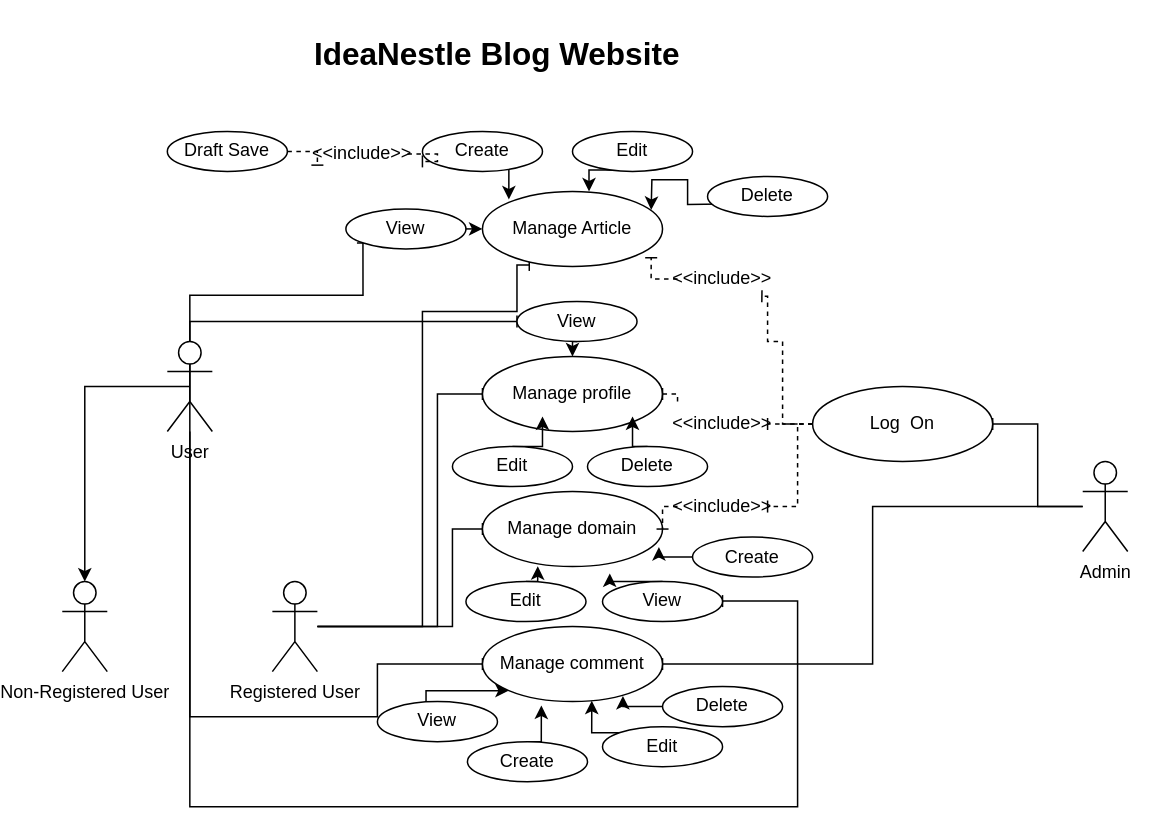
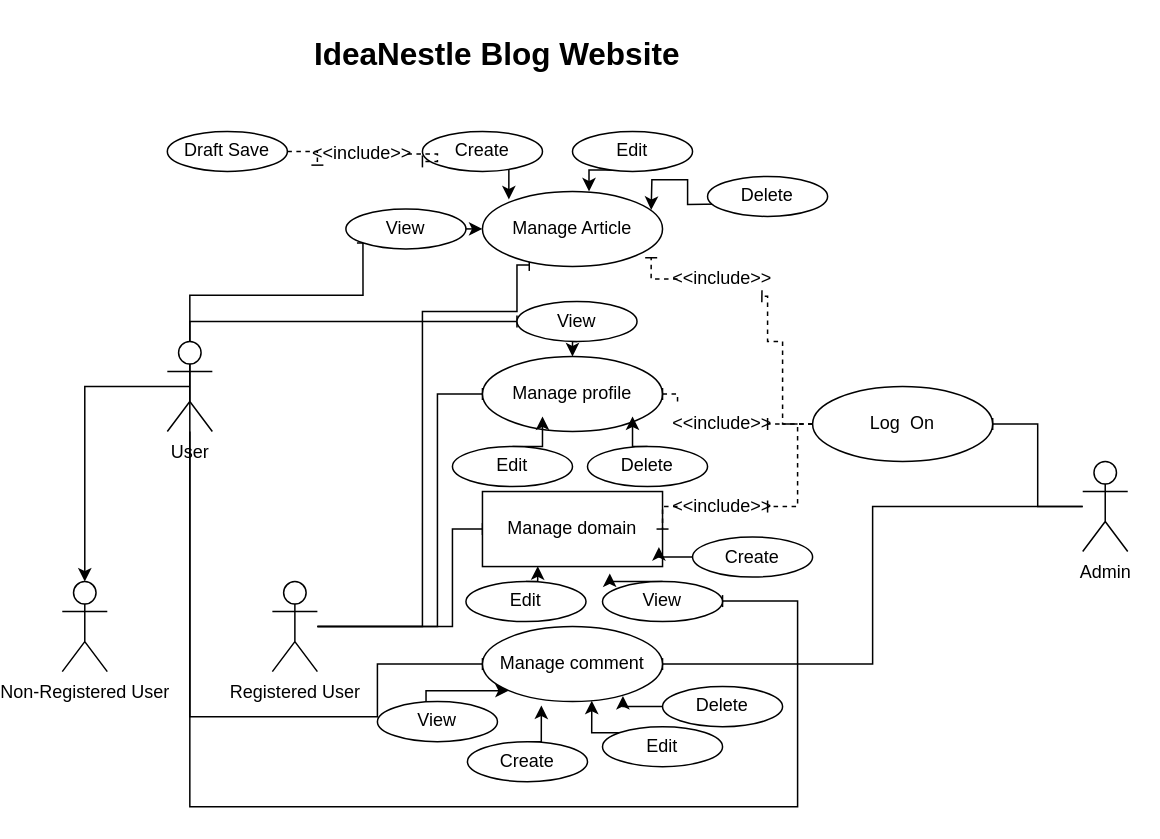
  <mxCell id="0" />
  <mxCell id="1" parent="0" />
  <mxCell id="2" style="edgeStyle=orthogonalEdgeStyle;rounded=0;orthogonalLoop=1;jettySize=auto;html=1;exitX=0.5;exitY=0.5;exitDx=0;exitDy=0;exitPerimeter=0;entryX=0.5;entryY=0;entryDx=0;entryDy=0;entryPerimeter=0;" edge="1" parent="1" source="7" target="12"><mxGeometry relative="1" as="geometry" /></mxCell>
  <mxCell id="3" style="edgeStyle=orthogonalEdgeStyle;rounded=0;orthogonalLoop=1;jettySize=auto;html=1;exitX=0.5;exitY=0;exitDx=0;exitDy=0;exitPerimeter=0;entryX=0;entryY=1;entryDx=0;entryDy=0;endArrow=baseDash;endFill=0;" edge="1" parent="1" source="7" target="19"><mxGeometry relative="1" as="geometry" /></mxCell>
  <mxCell id="4" style="edgeStyle=orthogonalEdgeStyle;rounded=0;orthogonalLoop=1;jettySize=auto;html=1;entryX=0;entryY=0.5;entryDx=0;entryDy=0;endArrow=baseDash;endFill=0;" edge="1" parent="1" source="7" target="36"><mxGeometry relative="1" as="geometry"><Array as="points"><mxPoint x="105" y="214" /></Array></mxGeometry></mxCell>
  <mxCell id="5" style="edgeStyle=orthogonalEdgeStyle;rounded=0;orthogonalLoop=1;jettySize=auto;html=1;exitX=0.5;exitY=0;exitDx=0;exitDy=0;exitPerimeter=0;endArrow=baseDash;endFill=0;" edge="1" parent="1" source="7" target="42"><mxGeometry relative="1" as="geometry"><Array as="points"><mxPoint x="105" y="537" /><mxPoint x="510" y="537" /><mxPoint x="510" y="400" /></Array></mxGeometry></mxCell>
  <mxCell id="6" style="edgeStyle=orthogonalEdgeStyle;rounded=0;orthogonalLoop=1;jettySize=auto;html=1;entryX=0;entryY=0.5;entryDx=0;entryDy=0;endArrow=baseDash;endFill=0;" edge="1" parent="1" source="7" target="34"><mxGeometry relative="1" as="geometry"><Array as="points"><mxPoint x="105" y="477" /><mxPoint x="230" y="477" /><mxPoint x="230" y="442" /></Array></mxGeometry></mxCell>
  <mxCell id="7" value="User" style="shape=umlActor;verticalLabelPosition=bottom;verticalAlign=top;html=1;outlineConnect=0;" vertex="1" parent="1"><mxGeometry x="90" y="227" width="30" height="60" as="geometry" /></mxCell>
  <mxCell id="8" style="edgeStyle=orthogonalEdgeStyle;rounded=0;orthogonalLoop=1;jettySize=auto;html=1;entryX=0.26;entryY=0.98;entryDx=0;entryDy=0;entryPerimeter=0;endArrow=baseDash;endFill=0;" edge="1" parent="1" source="11" target="17"><mxGeometry relative="1" as="geometry"><Array as="points"><mxPoint x="260" y="417" /><mxPoint x="260" y="207" /><mxPoint x="323" y="207" /><mxPoint x="323" y="176" /></Array></mxGeometry></mxCell>
  <mxCell id="9" style="edgeStyle=orthogonalEdgeStyle;rounded=0;orthogonalLoop=1;jettySize=auto;html=1;entryX=0;entryY=0.5;entryDx=0;entryDy=0;endArrow=baseDash;endFill=0;" edge="1" parent="1" source="11" target="28"><mxGeometry relative="1" as="geometry"><Array as="points"><mxPoint x="270" y="417" /><mxPoint x="270" y="262" /></Array></mxGeometry></mxCell>
  <mxCell id="10" style="edgeStyle=orthogonalEdgeStyle;rounded=0;orthogonalLoop=1;jettySize=auto;html=1;entryX=0;entryY=0.5;entryDx=0;entryDy=0;endArrow=baseDash;endFill=0;" edge="1" parent="1" source="11" target="29"><mxGeometry relative="1" as="geometry"><Array as="points"><mxPoint x="280" y="417" /><mxPoint x="280" y="352" /></Array></mxGeometry></mxCell>
  <mxCell id="11" value="Registered User" style="shape=umlActor;verticalLabelPosition=bottom;verticalAlign=top;html=1;outlineConnect=0;" vertex="1" parent="1"><mxGeometry x="160" y="387" width="30" height="60" as="geometry" /></mxCell>
  <mxCell id="12" value="Non-Registered User" style="shape=umlActor;verticalLabelPosition=bottom;verticalAlign=top;html=1;outlineConnect=0;" vertex="1" parent="1"><mxGeometry x="20" y="387" width="30" height="60" as="geometry" /></mxCell>
  <mxCell id="13" style="edgeStyle=orthogonalEdgeStyle;rounded=0;orthogonalLoop=1;jettySize=auto;html=1;entryX=1;entryY=0.5;entryDx=0;entryDy=0;endArrow=baseDash;endFill=0;" edge="1" parent="1" source="15" target="33"><mxGeometry relative="1" as="geometry" /></mxCell>
  <mxCell id="14" style="edgeStyle=orthogonalEdgeStyle;rounded=0;orthogonalLoop=1;jettySize=auto;html=1;entryX=1;entryY=0.5;entryDx=0;entryDy=0;endArrow=baseDash;endFill=0;" edge="1" parent="1" source="15" target="34"><mxGeometry relative="1" as="geometry" /></mxCell>
  <mxCell id="15" value="Admin" style="shape=umlActor;verticalLabelPosition=bottom;verticalAlign=top;html=1;outlineConnect=0;" vertex="1" parent="1"><mxGeometry x="700" y="307" width="30" height="60" as="geometry" /></mxCell>
  <mxCell id="16" style="edgeStyle=orthogonalEdgeStyle;rounded=0;orthogonalLoop=1;jettySize=auto;html=1;exitX=0;exitY=0.5;exitDx=0;exitDy=0;" edge="1" parent="1"><mxGeometry relative="1" as="geometry"><mxPoint x="294" y="152" as="targetPoint" /><mxPoint x="294" y="152" as="sourcePoint" /></mxGeometry></mxCell>
  <mxCell id="17" value="Manage Article" style="ellipse;whiteSpace=wrap;html=1;" vertex="1" parent="1"><mxGeometry x="300" y="127" width="120" height="50" as="geometry" /></mxCell>
  <mxCell id="18" style="edgeStyle=orthogonalEdgeStyle;rounded=0;orthogonalLoop=1;jettySize=auto;html=1;exitX=1;exitY=0.5;exitDx=0;exitDy=0;" edge="1" parent="1"><mxGeometry relative="1" as="geometry"><mxPoint x="300" y="152" as="targetPoint" /><mxPoint x="279" y="152.005" as="sourcePoint" /></mxGeometry></mxCell>
  <mxCell id="19" value="View" style="ellipse;whiteSpace=wrap;html=1;" vertex="1" parent="1"><mxGeometry x="209" y="138.67" width="80" height="26.67" as="geometry" /></mxCell>
  <mxCell id="20" style="edgeStyle=orthogonalEdgeStyle;rounded=0;orthogonalLoop=1;jettySize=auto;html=1;entryX=0.5;entryY=0;entryDx=0;entryDy=0;" edge="1" parent="1"><mxGeometry relative="1" as="geometry"><mxPoint x="400" y="112.67" as="sourcePoint" /><mxPoint x="371" y="127" as="targetPoint" /></mxGeometry></mxCell>
  <mxCell id="21" value="Edit" style="ellipse;whiteSpace=wrap;html=1;" vertex="1" parent="1"><mxGeometry x="360" y="87" width="80" height="26.67" as="geometry" /></mxCell>
  <mxCell id="22" style="edgeStyle=orthogonalEdgeStyle;rounded=0;orthogonalLoop=1;jettySize=auto;html=1;entryX=0;entryY=0;entryDx=0;entryDy=0;" edge="1" parent="1"><mxGeometry relative="1" as="geometry"><mxPoint x="300" y="111.67" as="sourcePoint" /><mxPoint x="317.574" y="132.322" as="targetPoint" /></mxGeometry></mxCell>
  <mxCell id="23" value="Create" style="ellipse;whiteSpace=wrap;html=1;" vertex="1" parent="1"><mxGeometry x="260" y="87" width="80" height="26.67" as="geometry" /></mxCell>
  <mxCell id="24" style="edgeStyle=orthogonalEdgeStyle;rounded=0;orthogonalLoop=1;jettySize=auto;html=1;exitX=0;exitY=0.5;exitDx=0;exitDy=0;entryX=1;entryY=0;entryDx=0;entryDy=0;" edge="1" parent="1"><mxGeometry relative="1" as="geometry"><mxPoint x="460" y="135.335" as="sourcePoint" /><mxPoint x="412.426" y="139.322" as="targetPoint" /></mxGeometry></mxCell>
  <mxCell id="25" value="Delete" style="ellipse;whiteSpace=wrap;html=1;" vertex="1" parent="1"><mxGeometry x="450" y="117" width="80" height="26.67" as="geometry" /></mxCell>
  <mxCell id="26" style="edgeStyle=orthogonalEdgeStyle;rounded=0;orthogonalLoop=1;jettySize=auto;html=1;entryX=0;entryY=0.75;entryDx=0;entryDy=0;entryPerimeter=0;dashed=1;endArrow=baseDash;endFill=0;" edge="1" parent="1" source="63" target="23"><mxGeometry relative="1" as="geometry"><mxPoint x="300" y="217" as="targetPoint" /></mxGeometry></mxCell>
  <mxCell id="27" value="Draft Save" style="ellipse;whiteSpace=wrap;html=1;" vertex="1" parent="1"><mxGeometry x="90" y="87" width="80" height="26.67" as="geometry" /></mxCell>
  <mxCell id="28" value="Manage profile" style="ellipse;whiteSpace=wrap;html=1;" vertex="1" parent="1"><mxGeometry x="300" y="237" width="120" height="50" as="geometry" /></mxCell>
- <mxCell id="29" value="Manage domain" style="ellipse;whiteSpace=wrap;html=1;" vertex="1" parent="1"><mxGeometry x="300" y="327" width="120" height="50" as="geometry" /></mxCell>
+ <mxCell id="29" value="Manage domain" style="whiteSpace=wrap;html=1;rounded=0;" vertex="1" parent="1"><mxGeometry x="300" y="327" width="120" height="50" as="geometry" /></mxCell>
  <mxCell id="30" style="edgeStyle=orthogonalEdgeStyle;rounded=0;orthogonalLoop=1;jettySize=auto;html=1;exitX=0;exitY=0.5;exitDx=0;exitDy=0;entryX=0.937;entryY=0.884;entryDx=0;entryDy=0;entryPerimeter=0;endArrow=baseDash;endFill=0;dashed=1;" edge="1" parent="1" source="57" target="17"><mxGeometry relative="1" as="geometry"><Array as="points" /></mxGeometry></mxCell>
  <mxCell id="31" style="edgeStyle=orthogonalEdgeStyle;rounded=0;orthogonalLoop=1;jettySize=auto;html=1;exitX=0;exitY=0.5;exitDx=0;exitDy=0;entryX=1;entryY=0.5;entryDx=0;entryDy=0;dashed=1;endArrow=baseDash;endFill=0;" edge="1" parent="1" source="59" target="29"><mxGeometry relative="1" as="geometry"><Array as="points" /></mxGeometry></mxCell>
  <mxCell id="32" style="edgeStyle=orthogonalEdgeStyle;rounded=0;orthogonalLoop=1;jettySize=auto;html=1;entryX=1;entryY=0.5;entryDx=0;entryDy=0;dashed=1;endArrow=baseDash;endFill=0;" edge="1" parent="1" source="61" target="28"><mxGeometry relative="1" as="geometry"><Array as="points"><mxPoint x="430" y="262" /></Array></mxGeometry></mxCell>
  <mxCell id="33" value="Log&amp;nbsp; On" style="ellipse;whiteSpace=wrap;html=1;" vertex="1" parent="1"><mxGeometry x="520" y="257" width="120" height="50" as="geometry" /></mxCell>
  <mxCell id="34" value="Manage comment" style="ellipse;whiteSpace=wrap;html=1;" vertex="1" parent="1"><mxGeometry x="300" y="417" width="120" height="50" as="geometry" /></mxCell>
  <mxCell id="35" style="edgeStyle=orthogonalEdgeStyle;rounded=0;orthogonalLoop=1;jettySize=auto;html=1;exitX=0.5;exitY=1;exitDx=0;exitDy=0;entryX=0.5;entryY=0;entryDx=0;entryDy=0;" edge="1" parent="1" source="36" target="28"><mxGeometry relative="1" as="geometry" /></mxCell>
  <mxCell id="36" value="View" style="ellipse;whiteSpace=wrap;html=1;" vertex="1" parent="1"><mxGeometry x="323" y="200.33" width="80" height="26.67" as="geometry" /></mxCell>
  <mxCell id="37" style="edgeStyle=orthogonalEdgeStyle;rounded=0;orthogonalLoop=1;jettySize=auto;html=1;exitX=0.5;exitY=0;exitDx=0;exitDy=0;" edge="1" parent="1" source="38"><mxGeometry relative="1" as="geometry"><mxPoint x="340" y="277" as="targetPoint" /></mxGeometry></mxCell>
  <mxCell id="38" value="Edit" style="ellipse;whiteSpace=wrap;html=1;" vertex="1" parent="1"><mxGeometry x="280" y="297" width="80" height="26.67" as="geometry" /></mxCell>
  <mxCell id="39" style="edgeStyle=orthogonalEdgeStyle;rounded=0;orthogonalLoop=1;jettySize=auto;html=1;exitX=0.5;exitY=0;exitDx=0;exitDy=0;" edge="1" parent="1" source="40"><mxGeometry relative="1" as="geometry"><mxPoint x="400" y="277" as="targetPoint" /></mxGeometry></mxCell>
  <mxCell id="40" value="Delete" style="ellipse;whiteSpace=wrap;html=1;" vertex="1" parent="1"><mxGeometry x="370" y="297" width="80" height="26.67" as="geometry" /></mxCell>
  <mxCell id="41" style="edgeStyle=orthogonalEdgeStyle;rounded=0;orthogonalLoop=1;jettySize=auto;html=1;exitX=0.5;exitY=0;exitDx=0;exitDy=0;entryX=0.707;entryY=1.092;entryDx=0;entryDy=0;entryPerimeter=0;" edge="1" parent="1" source="42" target="29"><mxGeometry relative="1" as="geometry" /></mxCell>
  <mxCell id="42" value="View" style="ellipse;whiteSpace=wrap;html=1;" vertex="1" parent="1"><mxGeometry x="380" y="387" width="80" height="26.67" as="geometry" /></mxCell>
  <mxCell id="43" style="edgeStyle=orthogonalEdgeStyle;rounded=0;orthogonalLoop=1;jettySize=auto;html=1;exitX=0.5;exitY=0;exitDx=0;exitDy=0;entryX=0.307;entryY=0.996;entryDx=0;entryDy=0;entryPerimeter=0;" edge="1" parent="1" source="44" target="29"><mxGeometry relative="1" as="geometry" /></mxCell>
  <mxCell id="44" value="Edit" style="ellipse;whiteSpace=wrap;html=1;" vertex="1" parent="1"><mxGeometry x="289" y="387" width="80" height="26.67" as="geometry" /></mxCell>
  <mxCell id="45" style="edgeStyle=orthogonalEdgeStyle;rounded=0;orthogonalLoop=1;jettySize=auto;html=1;exitX=0;exitY=0.5;exitDx=0;exitDy=0;entryX=0.98;entryY=0.74;entryDx=0;entryDy=0;entryPerimeter=0;" edge="1" parent="1" source="46" target="29"><mxGeometry relative="1" as="geometry" /></mxCell>
  <mxCell id="46" value="Create" style="ellipse;whiteSpace=wrap;html=1;" vertex="1" parent="1"><mxGeometry x="440" y="357.33" width="80" height="26.67" as="geometry" /></mxCell>
  <mxCell id="47" style="edgeStyle=orthogonalEdgeStyle;rounded=0;orthogonalLoop=1;jettySize=auto;html=1;entryX=0;entryY=1;entryDx=0;entryDy=0;exitX=0.405;exitY=0.007;exitDx=0;exitDy=0;exitPerimeter=0;" edge="1" parent="1" source="48" target="34"><mxGeometry relative="1" as="geometry"><mxPoint x="265" y="458" as="sourcePoint" /><mxPoint x="300.64" y="450.2" as="targetPoint" /><Array as="points"><mxPoint x="262" y="460" /></Array></mxGeometry></mxCell>
  <mxCell id="48" value="View" style="ellipse;whiteSpace=wrap;html=1;" vertex="1" parent="1"><mxGeometry x="230" y="467" width="80" height="26.67" as="geometry" /></mxCell>
  <mxCell id="49" style="edgeStyle=orthogonalEdgeStyle;rounded=0;orthogonalLoop=1;jettySize=auto;html=1;exitX=0;exitY=0;exitDx=0;exitDy=0;entryX=0.607;entryY=0.988;entryDx=0;entryDy=0;entryPerimeter=0;" edge="1" parent="1" source="50" target="34"><mxGeometry relative="1" as="geometry" /></mxCell>
  <mxCell id="50" value="Edit" style="ellipse;whiteSpace=wrap;html=1;" vertex="1" parent="1"><mxGeometry x="380" y="483.67" width="80" height="26.67" as="geometry" /></mxCell>
  <mxCell id="51" style="edgeStyle=orthogonalEdgeStyle;rounded=0;orthogonalLoop=1;jettySize=auto;html=1;exitX=0.5;exitY=0;exitDx=0;exitDy=0;entryX=0.327;entryY=1.052;entryDx=0;entryDy=0;entryPerimeter=0;" edge="1" parent="1" source="52" target="34"><mxGeometry relative="1" as="geometry" /></mxCell>
  <mxCell id="52" value="Create" style="ellipse;whiteSpace=wrap;html=1;" vertex="1" parent="1"><mxGeometry x="290" y="493.67" width="80" height="26.67" as="geometry" /></mxCell>
  <mxCell id="53" style="edgeStyle=orthogonalEdgeStyle;rounded=0;orthogonalLoop=1;jettySize=auto;html=1;exitX=0;exitY=0.5;exitDx=0;exitDy=0;entryX=0.78;entryY=0.924;entryDx=0;entryDy=0;entryPerimeter=0;" edge="1" parent="1" source="54" target="34"><mxGeometry relative="1" as="geometry" /></mxCell>
  <mxCell id="54" value="Delete" style="ellipse;whiteSpace=wrap;html=1;" vertex="1" parent="1"><mxGeometry x="420" y="457" width="80" height="26.67" as="geometry" /></mxCell>
  <mxCell id="55" style="edgeStyle=orthogonalEdgeStyle;rounded=0;orthogonalLoop=1;jettySize=auto;html=1;exitX=0.5;exitY=1;exitDx=0;exitDy=0;" edge="1" parent="1" source="50" target="50"><mxGeometry relative="1" as="geometry" /></mxCell>
  <mxCell id="56" value="" style="edgeStyle=orthogonalEdgeStyle;rounded=0;orthogonalLoop=1;jettySize=auto;html=1;exitX=0;exitY=0.5;exitDx=0;exitDy=0;entryX=0.937;entryY=0.884;entryDx=0;entryDy=0;entryPerimeter=0;endArrow=baseDash;endFill=0;dashed=1;" edge="1" parent="1" source="33" target="57"><mxGeometry relative="1" as="geometry"><mxPoint x="460" y="282" as="sourcePoint" /><mxPoint x="412" y="171" as="targetPoint" /><Array as="points"><mxPoint x="500" y="282" /><mxPoint x="500" y="227" /><mxPoint x="490" y="227" /><mxPoint x="490" y="197" /></Array></mxGeometry></mxCell>
  <mxCell id="57" value="&amp;lt;&amp;lt;include&amp;gt;&amp;gt;" style="text;html=1;strokeColor=none;fillColor=none;align=center;verticalAlign=middle;whiteSpace=wrap;rounded=0;" vertex="1" parent="1"><mxGeometry x="430" y="170.33" width="60" height="30" as="geometry" /></mxCell>
  <mxCell id="58" value="" style="edgeStyle=orthogonalEdgeStyle;rounded=0;orthogonalLoop=1;jettySize=auto;html=1;exitX=0;exitY=0.5;exitDx=0;exitDy=0;entryX=1;entryY=0.5;entryDx=0;entryDy=0;dashed=1;endArrow=baseDash;endFill=0;" edge="1" parent="1" source="33" target="59"><mxGeometry relative="1" as="geometry"><mxPoint x="460" y="282" as="sourcePoint" /><mxPoint x="420" y="352" as="targetPoint" /><Array as="points"><mxPoint x="510" y="282" /><mxPoint x="510" y="337" /></Array></mxGeometry></mxCell>
  <mxCell id="59" value="&amp;lt;&amp;lt;include&amp;gt;&amp;gt;" style="text;html=1;strokeColor=none;fillColor=none;align=center;verticalAlign=middle;whiteSpace=wrap;rounded=0;" vertex="1" parent="1"><mxGeometry x="430" y="322" width="60" height="30" as="geometry" /></mxCell>
  <mxCell id="60" value="" style="edgeStyle=orthogonalEdgeStyle;rounded=0;orthogonalLoop=1;jettySize=auto;html=1;entryX=1;entryY=0.5;entryDx=0;entryDy=0;dashed=1;endArrow=baseDash;endFill=0;" edge="1" parent="1" source="33" target="61"><mxGeometry relative="1" as="geometry"><mxPoint x="520" y="282" as="sourcePoint" /><mxPoint x="420" y="262" as="targetPoint" /></mxGeometry></mxCell>
  <mxCell id="61" value="&amp;lt;&amp;lt;include&amp;gt;&amp;gt;" style="text;html=1;strokeColor=none;fillColor=none;align=center;verticalAlign=middle;whiteSpace=wrap;rounded=0;" vertex="1" parent="1"><mxGeometry x="430" y="267" width="60" height="30" as="geometry" /></mxCell>
  <mxCell id="62" value="" style="edgeStyle=orthogonalEdgeStyle;rounded=0;orthogonalLoop=1;jettySize=auto;html=1;entryX=0;entryY=0.75;entryDx=0;entryDy=0;entryPerimeter=0;dashed=1;endArrow=baseDash;endFill=0;" edge="1" parent="1" source="27" target="63"><mxGeometry relative="1" as="geometry"><mxPoint x="260" y="107" as="targetPoint" /><mxPoint x="190" y="100" as="sourcePoint" /></mxGeometry></mxCell>
  <mxCell id="63" value="&amp;lt;&amp;lt;include&amp;gt;&amp;gt;" style="text;html=1;strokeColor=none;fillColor=none;align=center;verticalAlign=middle;whiteSpace=wrap;rounded=0;" vertex="1" parent="1"><mxGeometry x="190" y="87" width="60" height="30" as="geometry" /></mxCell>
  <mxCell id="64" value="IdeaNestle Blog Website" style="text;html=1;strokeColor=none;fillColor=none;align=center;verticalAlign=middle;whiteSpace=wrap;rounded=0;fontStyle=1;fontSize=21;" vertex="1" parent="1"><mxGeometry x="166" y="20" width="288" height="30" as="geometry" /></mxCell>
